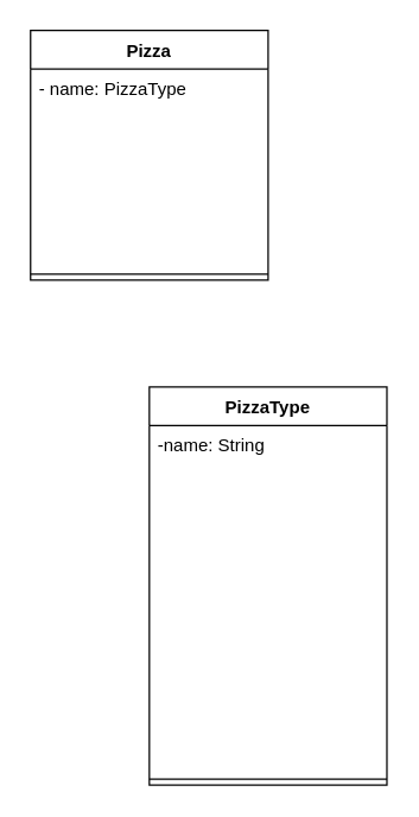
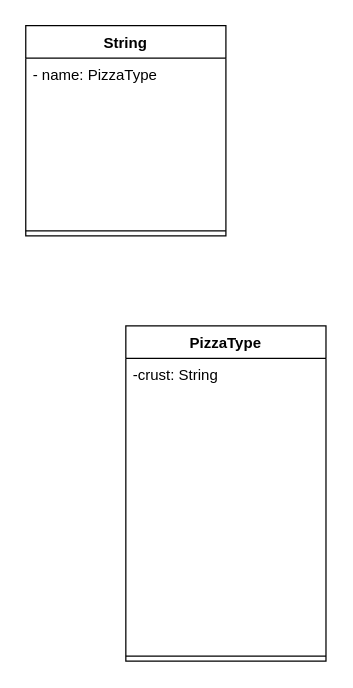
  <mxCell id="0" />
  <mxCell id="1" parent="0" />
- <mxCell id="2" value="Pizza" style="swimlane;fontStyle=1;align=center;verticalAlign=top;childLayout=stackLayout;horizontal=1;startSize=26;horizontalStack=0;resizeParent=1;resizeParentMax=0;resizeLast=0;collapsible=1;marginBottom=0;" vertex="1" parent="1"><mxGeometry x="20" y="20" width="160" height="168" as="geometry" /></mxCell>
+ <mxCell id="2" value="String" style="swimlane;fontStyle=1;align=center;verticalAlign=top;childLayout=stackLayout;horizontal=1;startSize=26;horizontalStack=0;resizeParent=1;resizeParentMax=0;resizeLast=0;collapsible=1;marginBottom=0;" vertex="1" parent="1"><mxGeometry x="20" y="20" width="160" height="168" as="geometry" /></mxCell>
  <mxCell id="3" value="- name: PizzaType&#10;" style="text;strokeColor=none;fillColor=none;align=left;verticalAlign=top;spacingLeft=4;spacingRight=4;overflow=hidden;rotatable=0;points=[[0,0.5],[1,0.5]];portConstraint=eastwest;" vertex="1" parent="2"><mxGeometry y="26" width="160" height="134" as="geometry" /></mxCell>
  <mxCell id="4" value="" style="line;strokeWidth=1;fillColor=none;align=left;verticalAlign=middle;spacingTop=-1;spacingLeft=3;spacingRight=3;rotatable=0;labelPosition=right;points=[];portConstraint=eastwest;" vertex="1" parent="2"><mxGeometry y="160" width="160" height="8" as="geometry" /></mxCell>
  <mxCell id="5" value="PizzaType" style="swimlane;fontStyle=1;align=center;verticalAlign=top;childLayout=stackLayout;horizontal=1;startSize=26;horizontalStack=0;resizeParent=1;resizeParentMax=0;resizeLast=0;collapsible=1;marginBottom=0;" vertex="1" parent="1"><mxGeometry x="100" y="260" width="160" height="268" as="geometry" /></mxCell>
- <mxCell id="6" value="-name: String&#10;" style="text;strokeColor=none;fillColor=none;align=left;verticalAlign=top;spacingLeft=4;spacingRight=4;overflow=hidden;rotatable=0;points=[[0,0.5],[1,0.5]];portConstraint=eastwest;" vertex="1" parent="5"><mxGeometry y="26" width="160" height="234" as="geometry" /></mxCell>
+ <mxCell id="6" value="-crust: String&#10;" style="text;strokeColor=none;fillColor=none;align=left;verticalAlign=top;spacingLeft=4;spacingRight=4;overflow=hidden;rotatable=0;points=[[0,0.5],[1,0.5]];portConstraint=eastwest;" vertex="1" parent="5"><mxGeometry y="26" width="160" height="234" as="geometry" /></mxCell>
  <mxCell id="7" value="" style="line;strokeWidth=1;fillColor=none;align=left;verticalAlign=middle;spacingTop=-1;spacingLeft=3;spacingRight=3;rotatable=0;labelPosition=right;points=[];portConstraint=eastwest;" vertex="1" parent="5"><mxGeometry y="260" width="160" height="8" as="geometry" /></mxCell>
